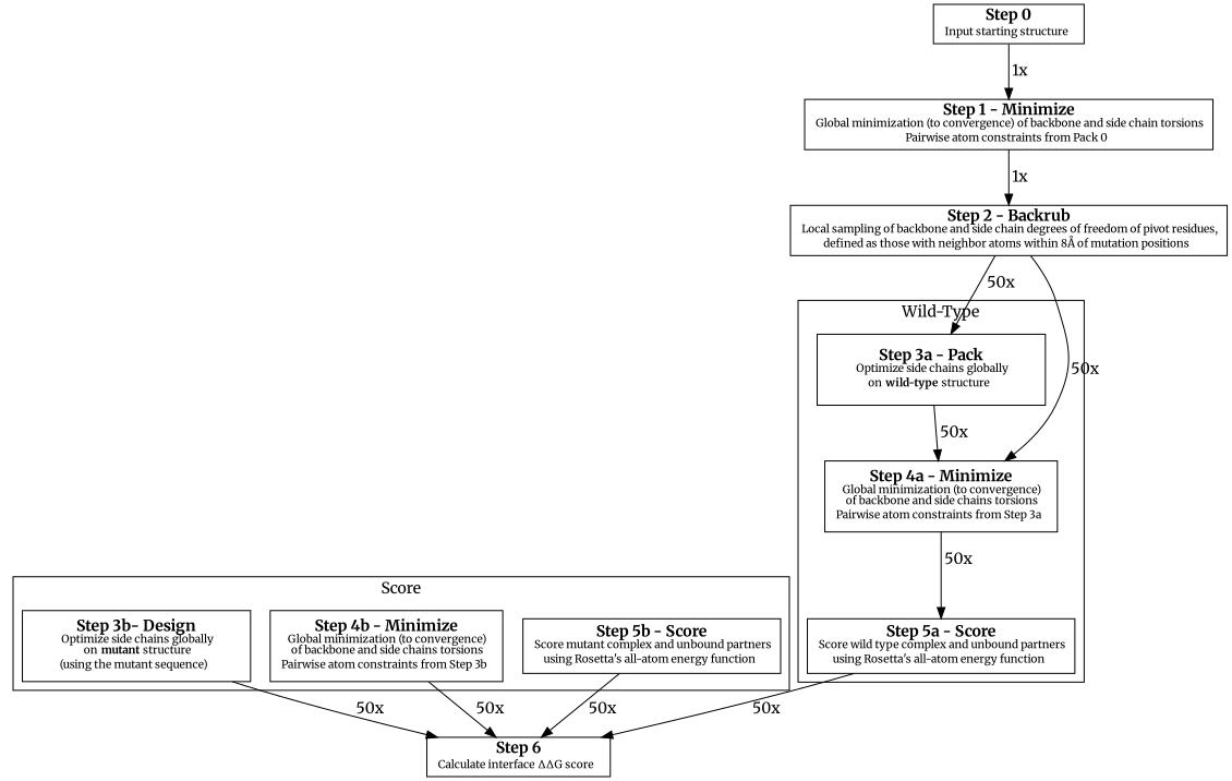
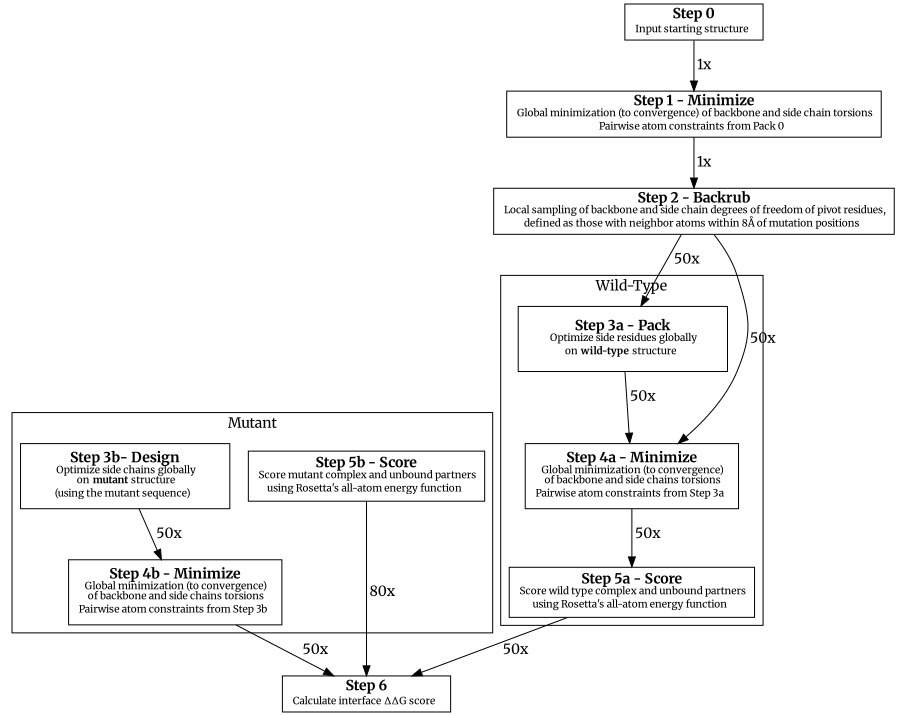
  digraph {
    fontname=Merriweather
    forcelabels=true
    rankdir=TB
    node [fontname=Merriweather shape=box]
    edge [fontname=Merriweather]
-   n1 [height=0.9 label=< <B>Step 3a - Pack</B> <BR/><FONT POINT-SIZE="10"> Optimize side chains globally<BR/> on <B>wild-type</B> structure </FONT> > width=2.9]
+   n1 [height=0.9 label=< <B>Step 3a - Pack</B> <BR/><FONT POINT-SIZE="10"> Optimize side residues globally<BR/> on <B>wild-type</B> structure </FONT> > width=2.9]
    n2 [height=0.9 label=< <B>Step 4a - Minimize</B> <BR/><FONT POINT-SIZE="10"> Global minimization (to convergence)<BR/> of backbone and side chains torsions<BR/> Pairwise atom constraints from Step 3a </FONT> > width=2.9]
    n3 [height=0.7 label=< <B>Step 5a - Score</B> <BR/><FONT POINT-SIZE="10"> Score wild type complex and unbound partners<BR/> using Rosetta's all-atom energy function </FONT> > width=2.9]
    n4 [height=0.9 label=< <B>Step 3b- Design</B> <BR/><FONT POINT-SIZE="10"> Optimize side chains globally<BR/> on <B>mutant</B> structure<BR/> (using the mutant sequence) </FONT> > width=2.9]
    n5 [height=0.9 label=< <B>Step 4b - Minimize</B> <BR/><FONT POINT-SIZE="10"> Global minimization (to convergence)<BR/> of backbone and side chains torsions<BR/> Pairwise atom constraints from Step 3b </FONT> > width=2.9]
    n6 [height=0.7 label=< <B>Step 5b - Score</B> <BR/><FONT POINT-SIZE="10"> Score mutant complex and unbound partners<BR/> using Rosetta's all-atom energy function </FONT> > width=2.9]
    n7 [label=< <B>Step 6</B> <BR/><FONT POINT-SIZE="10"> Calculate interface ΔΔG score </FONT> >]
    n8 [label=< <B>Step 0</B> <BR/><FONT POINT-SIZE="10"> Input starting structure </FONT> >]
    n9 [label=< <B>Step 1 - Minimize</B> <BR/><FONT POINT-SIZE="10"> Global minimization (to convergence) of backbone and side chain torsions<BR/> Pairwise atom constraints from Pack 0 </FONT> >]
    n10 [label=< <B>Step 2 - Backrub</B> <BR/><FONT POINT-SIZE="10"> Local sampling of backbone and side chain degrees of freedom of pivot residues,<BR/> defined as those with neighbor atoms within 8Å of mutation positions </FONT> >]
    subgraph cluster_1 {
      label="Wild-Type"
      n1
      n2
      n3
    }
    subgraph cluster_2 {
-     label=Score
+     label=Mutant
      n4
      n5
      n6
    }
    n1 -> n2 [label=" 50x"]
    n2 -> n3 [label=" 50x"]
    n3 -> n7 [label=" 50x"]
-   n4 -> n7 [label=" 50x"]
+   n4 -> n5 [label=" 50x"]
    n5 -> n7 [label=" 50x"]
-   n6 -> n7 [label=" 50x"]
+   n6 -> n7 [label=" 80x"]
    n8 -> n9 [label=" 1x"]
    n9 -> n10 [label=" 1x"]
    n10 -> n1 [label=" 50x"]
    n10 -> n2 [label=" 50x"]
  }
